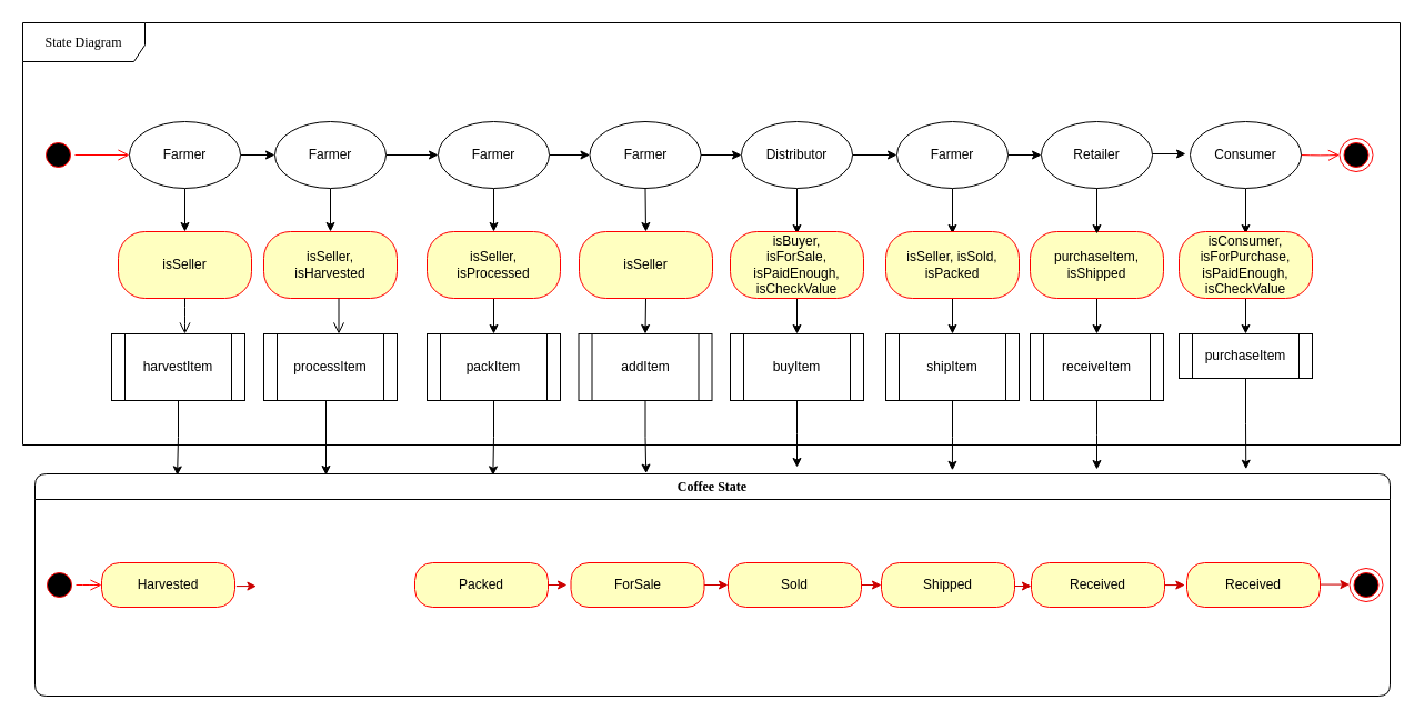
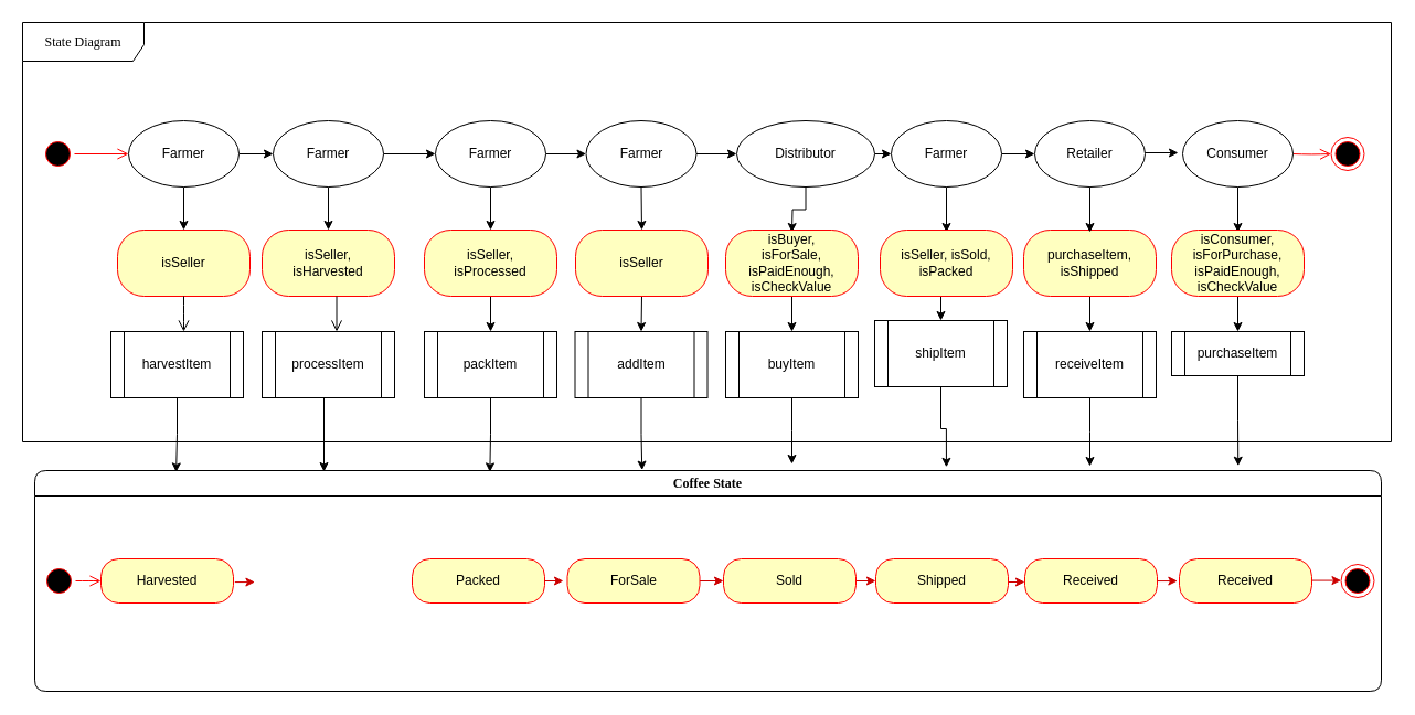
  <mxCell id="0" />
  <mxCell id="1" parent="0" />
  <mxCell id="2" value="" style="ellipse;html=1;shape=startState;fillColor=#000000;strokeColor=#ff0000;rounded=1;shadow=0;comic=0;labelBackgroundColor=none;fontFamily=Verdana;fontSize=12;fontColor=#000000;align=center;direction=south;" parent="1" vertex="1"><mxGeometry x="37" y="124" width="30" height="30" as="geometry" /></mxCell>
  <mxCell id="3" value="Coffee State" style="swimlane;whiteSpace=wrap;html=1;rounded=1;shadow=0;comic=0;labelBackgroundColor=none;strokeColor=#000000;strokeWidth=1;fillColor=#ffffff;fontFamily=Verdana;fontSize=12;fontColor=#000000;align=center;startSize=23;" parent="1" vertex="1"><mxGeometry x="31" y="426" width="1220" height="200" as="geometry" /></mxCell>
  <mxCell id="4" value="" style="ellipse;html=1;shape=endState;fillColor=#000000;strokeColor=#ff0000;rounded=1;shadow=0;comic=0;labelBackgroundColor=none;fontFamily=Verdana;fontSize=12;fontColor=#000000;align=center;" parent="3" vertex="1"><mxGeometry x="1183.5" y="85" width="30" height="30" as="geometry" /></mxCell>
  <mxCell id="5" style="edgeStyle=elbowEdgeStyle;html=1;labelBackgroundColor=none;endArrow=open;endSize=8;strokeColor=#ff0000;fontFamily=Verdana;fontSize=12;align=left;" parent="3" source="6" target="7" edge="1"><mxGeometry relative="1" as="geometry"><mxPoint x="229" y="109" as="targetPoint" /></mxGeometry></mxCell>
  <mxCell id="6" value="" style="ellipse;html=1;shape=startState;fillColor=#000000;strokeColor=#ff0000;rounded=1;shadow=0;comic=0;labelBackgroundColor=none;fontFamily=Verdana;fontSize=12;fontColor=#000000;align=center;direction=south;" parent="3" vertex="1"><mxGeometry x="7" y="85" width="30" height="30" as="geometry" /></mxCell>
  <mxCell id="7" value="Harvested" style="rounded=1;whiteSpace=wrap;html=1;arcSize=40;fontColor=#000000;fillColor=#ffffc0;strokeColor=#ff0000;" parent="3" vertex="1"><mxGeometry x="60" y="80" width="120" height="40" as="geometry" /></mxCell>
  <mxCell id="8" value="Packed" style="rounded=1;whiteSpace=wrap;html=1;arcSize=40;fontColor=#000000;fillColor=#ffffc0;strokeColor=#ff0000;" parent="3" vertex="1"><mxGeometry x="342" y="80" width="120" height="40" as="geometry" /></mxCell>
  <mxCell id="9" style="edgeStyle=orthogonalEdgeStyle;rounded=0;orthogonalLoop=1;jettySize=auto;html=1;exitX=1;exitY=0.5;exitDx=0;exitDy=0;strokeColor=#CC0000;" parent="3" source="10" target="12" edge="1"><mxGeometry relative="1" as="geometry" /></mxCell>
  <mxCell id="10" value="ForSale" style="rounded=1;whiteSpace=wrap;html=1;arcSize=40;fontColor=#000000;fillColor=#ffffc0;strokeColor=#ff0000;" parent="3" vertex="1"><mxGeometry x="482.5" y="80" width="120" height="40" as="geometry" /></mxCell>
  <mxCell id="11" style="edgeStyle=orthogonalEdgeStyle;rounded=0;orthogonalLoop=1;jettySize=auto;html=1;exitX=1;exitY=0.5;exitDx=0;exitDy=0;strokeColor=#CC0000;entryX=0;entryY=0.5;entryDx=0;entryDy=0;" parent="3" source="12" target="14" edge="1"><mxGeometry relative="1" as="geometry" /></mxCell>
  <mxCell id="12" value="Sold" style="rounded=1;whiteSpace=wrap;html=1;arcSize=40;fontColor=#000000;fillColor=#ffffc0;strokeColor=#ff0000;" parent="3" vertex="1"><mxGeometry x="624" y="80" width="120" height="40" as="geometry" /></mxCell>
  <mxCell id="13" style="edgeStyle=orthogonalEdgeStyle;rounded=0;orthogonalLoop=1;jettySize=auto;html=1;exitX=1;exitY=0.5;exitDx=0;exitDy=0;strokeColor=#CC0000;" parent="3" source="14" target="16" edge="1"><mxGeometry relative="1" as="geometry"><Array as="points"><mxPoint x="902" y="101" /><mxPoint x="902" y="101" /></Array></mxGeometry></mxCell>
  <mxCell id="14" value="Shipped" style="rounded=1;whiteSpace=wrap;html=1;arcSize=40;fontColor=#000000;fillColor=#ffffc0;strokeColor=#ff0000;" parent="3" vertex="1"><mxGeometry x="762" y="80" width="120" height="40" as="geometry" /></mxCell>
  <mxCell id="15" style="edgeStyle=orthogonalEdgeStyle;rounded=0;orthogonalLoop=1;jettySize=auto;html=1;exitX=1;exitY=0.5;exitDx=0;exitDy=0;entryX=0;entryY=0.5;entryDx=0;entryDy=0;strokeColor=#CC0000;" parent="3" target="4" edge="1"><mxGeometry relative="1" as="geometry"><mxPoint x="1157.119" y="99.571" as="sourcePoint" /></mxGeometry></mxCell>
  <mxCell id="16" value="Received" style="rounded=1;whiteSpace=wrap;html=1;arcSize=40;fontColor=#000000;fillColor=#ffffc0;strokeColor=#ff0000;" parent="3" vertex="1"><mxGeometry x="897" y="80" width="120" height="40" as="geometry" /></mxCell>
  <mxCell id="17" style="edgeStyle=orthogonalEdgeStyle;rounded=0;orthogonalLoop=1;jettySize=auto;html=1;exitX=1;exitY=0.5;exitDx=0;exitDy=0;strokeColor=#CC0000;" edge="1" parent="3"><mxGeometry relative="1" as="geometry"><mxPoint x="199.429" y="101.071" as="targetPoint" /><mxPoint x="181.333" y="101.071" as="sourcePoint" /></mxGeometry></mxCell>
  <mxCell id="18" value="Received" style="rounded=1;whiteSpace=wrap;html=1;arcSize=40;fontColor=#000000;fillColor=#ffffc0;strokeColor=#ff0000;" vertex="1" parent="3"><mxGeometry x="1037" y="80" width="120" height="40" as="geometry" /></mxCell>
  <mxCell id="19" style="edgeStyle=orthogonalEdgeStyle;rounded=0;orthogonalLoop=1;jettySize=auto;html=1;exitX=1;exitY=0.5;exitDx=0;exitDy=0;strokeColor=#CC0000;entryX=0;entryY=0.5;entryDx=0;entryDy=0;" edge="1" parent="3"><mxGeometry relative="1" as="geometry"><mxPoint x="1017.238" y="100.071" as="sourcePoint" /><mxPoint x="1035.333" y="100.071" as="targetPoint" /></mxGeometry></mxCell>
  <mxCell id="20" value="State Diagram" style="shape=umlFrame;whiteSpace=wrap;html=1;rounded=1;shadow=0;comic=0;labelBackgroundColor=none;strokeColor=#000000;strokeWidth=1;fillColor=#ffffff;fontFamily=Verdana;fontSize=12;fontColor=#000000;align=center;width=110;height=35;" parent="1" vertex="1"><mxGeometry y="20" width="1240" height="380" as="geometry" x="20" /></mxCell>
  <mxCell id="21" style="edgeStyle=orthogonalEdgeStyle;html=1;labelBackgroundColor=none;endArrow=open;endSize=8;strokeColor=#ff0000;fontFamily=Verdana;fontSize=12;align=left;entryX=0;entryY=0.5;entryDx=0;entryDy=0;" parent="1" source="2" target="25" edge="1"><mxGeometry relative="1" as="geometry"><mxPoint x="127" y="140" as="targetPoint" /></mxGeometry></mxCell>
  <mxCell id="22" value="" style="ellipse;html=1;shape=endState;fillColor=#000000;strokeColor=#ff0000;rounded=1;shadow=0;comic=0;labelBackgroundColor=none;fontFamily=Verdana;fontSize=12;fontColor=#000000;align=center;" parent="1" vertex="1"><mxGeometry x="1205.5" y="124" width="30" height="30" as="geometry" /></mxCell>
  <mxCell id="23" style="edgeStyle=orthogonalEdgeStyle;rounded=0;orthogonalLoop=1;jettySize=auto;html=1;exitX=1;exitY=0.5;exitDx=0;exitDy=0;" parent="1" source="25" target="28" edge="1"><mxGeometry relative="1" as="geometry" /></mxCell>
  <mxCell id="24" style="edgeStyle=orthogonalEdgeStyle;rounded=0;orthogonalLoop=1;jettySize=auto;html=1;exitX=0.5;exitY=1;exitDx=0;exitDy=0;entryX=0.5;entryY=0;entryDx=0;entryDy=0;" parent="1" source="25" edge="1" target="44"><mxGeometry relative="1" as="geometry"><mxPoint x="166" y="220" as="targetPoint" /></mxGeometry></mxCell>
  <mxCell id="25" value="Farmer" style="ellipse;whiteSpace=wrap;html=1;" parent="1" vertex="1"><mxGeometry x="116" y="109" width="100" height="60" as="geometry" /></mxCell>
  <mxCell id="26" style="edgeStyle=orthogonalEdgeStyle;rounded=0;orthogonalLoop=1;jettySize=auto;html=1;exitX=1;exitY=0.5;exitDx=0;exitDy=0;" parent="1" source="28" target="31" edge="1"><mxGeometry relative="1" as="geometry" /></mxCell>
  <mxCell id="27" style="edgeStyle=orthogonalEdgeStyle;rounded=0;orthogonalLoop=1;jettySize=auto;html=1;exitX=0.5;exitY=1;exitDx=0;exitDy=0;entryX=0.5;entryY=0;entryDx=0;entryDy=0;" parent="1" source="28" edge="1" target="78"><mxGeometry relative="1" as="geometry"><mxPoint x="297" y="220" as="targetPoint" /></mxGeometry></mxCell>
  <mxCell id="28" value="Farmer" style="ellipse;whiteSpace=wrap;html=1;" parent="1" vertex="1"><mxGeometry x="247" y="109" width="100" height="60" as="geometry" /></mxCell>
  <mxCell id="29" style="edgeStyle=orthogonalEdgeStyle;rounded=0;orthogonalLoop=1;jettySize=auto;html=1;exitX=1;exitY=0.5;exitDx=0;exitDy=0;" parent="1" source="31" target="34" edge="1"><mxGeometry relative="1" as="geometry" /></mxCell>
  <mxCell id="30" style="edgeStyle=orthogonalEdgeStyle;rounded=0;orthogonalLoop=1;jettySize=auto;html=1;exitX=0.5;exitY=1;exitDx=0;exitDy=0;entryX=0.5;entryY=0;entryDx=0;entryDy=0;" parent="1" source="31" edge="1" target="47"><mxGeometry relative="1" as="geometry"><mxPoint x="444" y="220" as="targetPoint" /></mxGeometry></mxCell>
  <mxCell id="31" value="Farmer" style="ellipse;whiteSpace=wrap;html=1;" parent="1" vertex="1"><mxGeometry x="394" y="109" width="100" height="60" as="geometry" /></mxCell>
  <mxCell id="32" style="edgeStyle=orthogonalEdgeStyle;rounded=0;orthogonalLoop=1;jettySize=auto;html=1;exitX=1;exitY=0.5;exitDx=0;exitDy=0;" parent="1" source="34" target="37" edge="1"><mxGeometry relative="1" as="geometry" /></mxCell>
  <mxCell id="33" style="edgeStyle=orthogonalEdgeStyle;rounded=0;orthogonalLoop=1;jettySize=auto;html=1;exitX=0.5;exitY=1;exitDx=0;exitDy=0;entryX=0.5;entryY=0;entryDx=0;entryDy=0;" parent="1" source="34" edge="1" target="49"><mxGeometry relative="1" as="geometry"><mxPoint x="581" y="220" as="targetPoint" /></mxGeometry></mxCell>
  <mxCell id="34" value="Farmer" style="ellipse;whiteSpace=wrap;html=1;" parent="1" vertex="1"><mxGeometry x="530.5" y="109" width="100" height="60" as="geometry" /></mxCell>
  <mxCell id="35" style="edgeStyle=orthogonalEdgeStyle;rounded=0;orthogonalLoop=1;jettySize=auto;html=1;exitX=1;exitY=0.5;exitDx=0;exitDy=0;entryX=0;entryY=0.5;entryDx=0;entryDy=0;" parent="1" source="37" target="40" edge="1"><mxGeometry relative="1" as="geometry" /></mxCell>
  <mxCell id="36" style="edgeStyle=orthogonalEdgeStyle;rounded=0;orthogonalLoop=1;jettySize=auto;html=1;exitX=0.5;exitY=1;exitDx=0;exitDy=0;" parent="1" source="37" edge="1"><mxGeometry relative="1" as="geometry"><mxPoint x="717" y="210" as="targetPoint" /></mxGeometry></mxCell>
- <mxCell id="37" value="Distributor" style="ellipse;whiteSpace=wrap;html=1;" parent="1" vertex="1"><mxGeometry x="667" y="109" width="100" height="60" as="geometry" /></mxCell>
+ <mxCell id="37" value="Distributor" style="ellipse;whiteSpace=wrap;html=1;" parent="1" vertex="1"><mxGeometry x="667" y="109" width="125" height="60" as="geometry" /></mxCell>
  <mxCell id="38" value="" style="edgeStyle=orthogonalEdgeStyle;rounded=0;orthogonalLoop=1;jettySize=auto;html=1;" parent="1" source="40" target="42" edge="1"><mxGeometry relative="1" as="geometry" /></mxCell>
  <mxCell id="39" style="edgeStyle=orthogonalEdgeStyle;rounded=0;orthogonalLoop=1;jettySize=auto;html=1;exitX=0.5;exitY=1;exitDx=0;exitDy=0;" parent="1" source="40" edge="1"><mxGeometry relative="1" as="geometry"><mxPoint x="857" y="210" as="targetPoint" /></mxGeometry></mxCell>
  <mxCell id="40" value="Farmer" style="ellipse;whiteSpace=wrap;html=1;" parent="1" vertex="1"><mxGeometry x="807" y="109" width="100" height="60" as="geometry" /></mxCell>
  <mxCell id="41" style="edgeStyle=orthogonalEdgeStyle;rounded=0;orthogonalLoop=1;jettySize=auto;html=1;exitX=0.5;exitY=1;exitDx=0;exitDy=0;entryX=0.5;entryY=0;entryDx=0;entryDy=0;" parent="1" source="42" edge="1"><mxGeometry relative="1" as="geometry"><mxPoint x="987" y="220" as="targetPoint" /></mxGeometry></mxCell>
  <mxCell id="42" value="Retailer" style="ellipse;whiteSpace=wrap;html=1;" parent="1" vertex="1"><mxGeometry x="937" y="109" width="100" height="60" as="geometry" /></mxCell>
  <mxCell id="43" style="edgeStyle=orthogonalEdgeStyle;html=1;labelBackgroundColor=none;endArrow=open;endSize=8;strokeColor=#ff0000;fontFamily=Verdana;fontSize=12;align=left;entryX=0;entryY=0.5;entryDx=0;entryDy=0;exitX=1;exitY=0.5;exitDx=0;exitDy=0;" parent="1" target="22" edge="1"><mxGeometry relative="1" as="geometry"><mxPoint x="1169.773" y="139" as="sourcePoint" /><mxPoint x="258.5" y="149" as="targetPoint" /></mxGeometry></mxCell>
  <mxCell id="44" value="isSeller" style="rounded=1;whiteSpace=wrap;html=1;arcSize=40;fontColor=#000000;fillColor=#ffffc0;strokeColor=#ff0000;" parent="1" vertex="1"><mxGeometry x="106" y="208" width="120" height="60" as="geometry" /></mxCell>
  <mxCell id="45" value="" style="edgeStyle=orthogonalEdgeStyle;html=1;verticalAlign=bottom;endArrow=open;endSize=8;strokeColor=#000000;" parent="1" source="44" edge="1"><mxGeometry relative="1" as="geometry"><mxPoint x="166" y="300" as="targetPoint" /></mxGeometry></mxCell>
  <mxCell id="46" style="edgeStyle=orthogonalEdgeStyle;rounded=0;orthogonalLoop=1;jettySize=auto;html=1;exitX=0.5;exitY=1;exitDx=0;exitDy=0;entryX=0.5;entryY=0;entryDx=0;entryDy=0;strokeColor=#000000;" parent="1" source="47" target="61" edge="1"><mxGeometry relative="1" as="geometry" /></mxCell>
  <mxCell id="47" value="isSeller,&lt;br&gt;isProcessed" style="rounded=1;whiteSpace=wrap;html=1;arcSize=40;fontColor=#000000;fillColor=#ffffc0;strokeColor=#ff0000;" parent="1" vertex="1"><mxGeometry x="384" y="208" width="120" height="60" as="geometry" /></mxCell>
  <mxCell id="48" style="edgeStyle=orthogonalEdgeStyle;rounded=0;orthogonalLoop=1;jettySize=auto;html=1;exitX=0.5;exitY=1;exitDx=0;exitDy=0;entryX=0.5;entryY=0;entryDx=0;entryDy=0;strokeColor=#000000;" parent="1" source="49" target="63" edge="1"><mxGeometry relative="1" as="geometry" /></mxCell>
  <mxCell id="49" value="isSeller" style="rounded=1;whiteSpace=wrap;html=1;arcSize=40;fontColor=#000000;fillColor=#ffffc0;strokeColor=#ff0000;" parent="1" vertex="1"><mxGeometry x="521" y="208" width="120" height="60" as="geometry" /></mxCell>
  <mxCell id="50" style="edgeStyle=orthogonalEdgeStyle;rounded=0;orthogonalLoop=1;jettySize=auto;html=1;exitX=0.5;exitY=1;exitDx=0;exitDy=0;strokeColor=#000000;" parent="1" source="51" target="65" edge="1"><mxGeometry relative="1" as="geometry" /></mxCell>
  <mxCell id="51" value="isBuyer,&lt;br&gt;isForSale,&lt;br&gt;isPaidEnough,&lt;br&gt;isCheckValue" style="rounded=1;whiteSpace=wrap;html=1;arcSize=40;fontColor=#000000;fillColor=#ffffc0;strokeColor=#ff0000;" parent="1" vertex="1"><mxGeometry x="657" y="208" width="120" height="60" as="geometry" /></mxCell>
  <mxCell id="52" style="edgeStyle=orthogonalEdgeStyle;rounded=0;orthogonalLoop=1;jettySize=auto;html=1;exitX=0.5;exitY=1;exitDx=0;exitDy=0;entryX=0.5;entryY=0;entryDx=0;entryDy=0;strokeColor=#000000;" parent="1" source="53" target="67" edge="1"><mxGeometry relative="1" as="geometry" /></mxCell>
  <mxCell id="53" value="isSeller, isSold,&lt;br&gt;isPacked" style="rounded=1;whiteSpace=wrap;html=1;arcSize=40;fontColor=#000000;fillColor=#ffffc0;strokeColor=#ff0000;" parent="1" vertex="1"><mxGeometry x="797" y="208" width="120" height="60" as="geometry" /></mxCell>
  <mxCell id="54" style="edgeStyle=orthogonalEdgeStyle;rounded=0;orthogonalLoop=1;jettySize=auto;html=1;exitX=0.5;exitY=1;exitDx=0;exitDy=0;entryX=0.5;entryY=0;entryDx=0;entryDy=0;strokeColor=#000000;" parent="1" source="55" target="69" edge="1"><mxGeometry relative="1" as="geometry" /></mxCell>
  <mxCell id="55" value="purchaseItem,&lt;br&gt;isShipped" style="rounded=1;whiteSpace=wrap;html=1;arcSize=40;fontColor=#000000;fillColor=#ffffc0;strokeColor=#ff0000;" parent="1" vertex="1"><mxGeometry x="927" y="208" width="120" height="60" as="geometry" /></mxCell>
  <mxCell id="56" style="edgeStyle=orthogonalEdgeStyle;rounded=0;orthogonalLoop=1;jettySize=auto;html=1;exitX=0.5;exitY=1;exitDx=0;exitDy=0;entryX=0.105;entryY=0.007;entryDx=0;entryDy=0;entryPerimeter=0;strokeColor=#000000;" parent="1" source="57" target="3" edge="1"><mxGeometry relative="1" as="geometry" /></mxCell>
  <mxCell id="57" value="harvestItem" style="shape=process;whiteSpace=wrap;html=1;backgroundOutline=1;" parent="1" vertex="1"><mxGeometry x="100" y="300" width="120" height="60" as="geometry" /></mxCell>
  <mxCell id="58" style="edgeStyle=orthogonalEdgeStyle;rounded=0;orthogonalLoop=1;jettySize=auto;html=1;exitX=0.5;exitY=1;exitDx=0;exitDy=0;strokeColor=#000000;" parent="1" source="59" edge="1"><mxGeometry relative="1" as="geometry"><mxPoint x="293" y="427" as="targetPoint" /><Array as="points"><mxPoint x="293" y="360" /></Array></mxGeometry></mxCell>
  <mxCell id="59" value="processItem" style="shape=process;whiteSpace=wrap;html=1;backgroundOutline=1;" parent="1" vertex="1"><mxGeometry x="237" y="300" width="120" height="60" as="geometry" /></mxCell>
  <mxCell id="60" style="edgeStyle=orthogonalEdgeStyle;rounded=0;orthogonalLoop=1;jettySize=auto;html=1;exitX=0.5;exitY=1;exitDx=0;exitDy=0;entryX=0.338;entryY=0.007;entryDx=0;entryDy=0;entryPerimeter=0;strokeColor=#000000;" parent="1" source="61" target="3" edge="1"><mxGeometry relative="1" as="geometry" /></mxCell>
  <mxCell id="61" value="packItem" style="shape=process;whiteSpace=wrap;html=1;backgroundOutline=1;" parent="1" vertex="1"><mxGeometry x="384" y="300" width="120" height="60" as="geometry" /></mxCell>
  <mxCell id="62" style="edgeStyle=orthogonalEdgeStyle;rounded=0;orthogonalLoop=1;jettySize=auto;html=1;exitX=0.5;exitY=1;exitDx=0;exitDy=0;entryX=0.451;entryY=-0.002;entryDx=0;entryDy=0;entryPerimeter=0;strokeColor=#000000;" parent="1" source="63" target="3" edge="1"><mxGeometry relative="1" as="geometry" /></mxCell>
  <mxCell id="63" value="addItem" style="shape=process;whiteSpace=wrap;html=1;backgroundOutline=1;" parent="1" vertex="1"><mxGeometry x="520.5" y="300" width="120" height="60" as="geometry" /></mxCell>
  <mxCell id="64" style="edgeStyle=orthogonalEdgeStyle;rounded=0;orthogonalLoop=1;jettySize=auto;html=1;exitX=0.5;exitY=1;exitDx=0;exitDy=0;strokeColor=#000000;" parent="1" source="65" edge="1"><mxGeometry relative="1" as="geometry"><mxPoint x="717" y="420" as="targetPoint" /></mxGeometry></mxCell>
  <mxCell id="65" value="buyItem" style="shape=process;whiteSpace=wrap;html=1;backgroundOutline=1;" parent="1" vertex="1"><mxGeometry x="657" y="300" width="120" height="60" as="geometry" /></mxCell>
  <mxCell id="66" style="edgeStyle=orthogonalEdgeStyle;rounded=0;orthogonalLoop=1;jettySize=auto;html=1;exitX=0.5;exitY=1;exitDx=0;exitDy=0;entryX=0.677;entryY=-0.016;entryDx=0;entryDy=0;entryPerimeter=0;strokeColor=#000000;" parent="1" source="67" target="3" edge="1"><mxGeometry relative="1" as="geometry" /></mxCell>
- <mxCell id="67" value="shipItem" style="shape=process;whiteSpace=wrap;html=1;backgroundOutline=1;" parent="1" vertex="1"><mxGeometry x="797" y="300" width="120" height="60" as="geometry" /></mxCell>
+ <mxCell id="67" value="shipItem" style="shape=process;whiteSpace=wrap;html=1;backgroundOutline=1;" parent="1" vertex="1"><mxGeometry x="792" y="290" width="120" height="60" as="geometry" /></mxCell>
  <mxCell id="68" style="edgeStyle=orthogonalEdgeStyle;rounded=0;orthogonalLoop=1;jettySize=auto;html=1;exitX=0.5;exitY=1;exitDx=0;exitDy=0;strokeColor=#000000;" parent="1" source="69" edge="1"><mxGeometry relative="1" as="geometry"><mxPoint x="987" y="422" as="targetPoint" /></mxGeometry></mxCell>
  <mxCell id="69" value="receiveItem" style="shape=process;whiteSpace=wrap;html=1;backgroundOutline=1;" parent="1" vertex="1"><mxGeometry x="927" y="300" width="120" height="60" as="geometry" /></mxCell>
  <mxCell id="70" style="edgeStyle=orthogonalEdgeStyle;rounded=0;orthogonalLoop=1;jettySize=auto;html=1;exitX=1;exitY=0.5;exitDx=0;exitDy=0;strokeColor=#CC0000;" parent="1" source="8" edge="1"><mxGeometry relative="1" as="geometry"><mxPoint x="510" y="526" as="targetPoint" /></mxGeometry></mxCell>
  <mxCell id="71" style="edgeStyle=orthogonalEdgeStyle;rounded=0;orthogonalLoop=1;jettySize=auto;html=1;exitX=0.5;exitY=1;exitDx=0;exitDy=0;" edge="1" parent="1" source="72"><mxGeometry relative="1" as="geometry"><mxPoint x="1121" y="210" as="targetPoint" /></mxGeometry></mxCell>
  <mxCell id="72" value="Consumer" style="ellipse;whiteSpace=wrap;html=1;" vertex="1" parent="1"><mxGeometry x="1071" y="109" width="100" height="60" as="geometry" /></mxCell>
  <mxCell id="73" style="edgeStyle=orthogonalEdgeStyle;rounded=0;orthogonalLoop=1;jettySize=auto;html=1;exitX=0.5;exitY=1;exitDx=0;exitDy=0;entryX=0.5;entryY=0;entryDx=0;entryDy=0;strokeColor=#000000;" edge="1" parent="1" source="74" target="76"><mxGeometry relative="1" as="geometry" /></mxCell>
  <mxCell id="74" value="isConsumer,&lt;br&gt;isForPurchase,&lt;br&gt;isPaidEnough,&lt;br&gt;isCheckValue" style="rounded=1;whiteSpace=wrap;html=1;arcSize=40;fontColor=#000000;fillColor=#ffffc0;strokeColor=#ff0000;" vertex="1" parent="1"><mxGeometry x="1061" y="208" width="120" height="60" as="geometry" /></mxCell>
  <mxCell id="75" style="edgeStyle=orthogonalEdgeStyle;rounded=0;orthogonalLoop=1;jettySize=auto;html=1;exitX=0.5;exitY=1;exitDx=0;exitDy=0;entryX=0.886;entryY=-0.02;entryDx=0;entryDy=0;entryPerimeter=0;strokeColor=#000000;" edge="1" parent="1" source="76"><mxGeometry relative="1" as="geometry"><mxPoint x="1121.273" y="421.727" as="targetPoint" /></mxGeometry></mxCell>
  <mxCell id="76" value="purchaseItem" style="shape=process;whiteSpace=wrap;html=1;backgroundOutline=1;" vertex="1" parent="1"><mxGeometry x="1061" y="300" width="120" height="40" as="geometry" /></mxCell>
  <mxCell id="77" value="" style="edgeStyle=orthogonalEdgeStyle;rounded=0;orthogonalLoop=1;jettySize=auto;html=1;" edge="1" parent="1"><mxGeometry relative="1" as="geometry"><mxPoint x="1037" y="138" as="sourcePoint" /><mxPoint x="1067" y="138" as="targetPoint" /></mxGeometry></mxCell>
  <mxCell id="78" value="isSeller, &lt;br&gt;isHarvested" style="rounded=1;whiteSpace=wrap;html=1;arcSize=40;fontColor=#000000;fillColor=#ffffc0;strokeColor=#ff0000;" vertex="1" parent="1"><mxGeometry x="237" y="208" width="120" height="60" as="geometry" /></mxCell>
  <mxCell id="79" style="edgeStyle=orthogonalEdgeStyle;rounded=0;orthogonalLoop=1;jettySize=auto;html=1;exitX=0.5;exitY=1;exitDx=0;exitDy=0;" edge="1" parent="1" source="42"><mxGeometry relative="1" as="geometry"><mxPoint x="987" y="210" as="targetPoint" /><mxPoint x="986.619" y="169.381" as="sourcePoint" /><Array as="points"><mxPoint x="987" y="180" /><mxPoint x="987" y="180" /></Array></mxGeometry></mxCell>
  <mxCell id="80" value="" style="edgeStyle=orthogonalEdgeStyle;html=1;verticalAlign=bottom;endArrow=open;endSize=8;strokeColor=#000000;" edge="1" parent="1"><mxGeometry relative="1" as="geometry"><mxPoint x="304.5" y="300" as="targetPoint" /><mxPoint x="304.5" y="268" as="sourcePoint" /></mxGeometry></mxCell>
